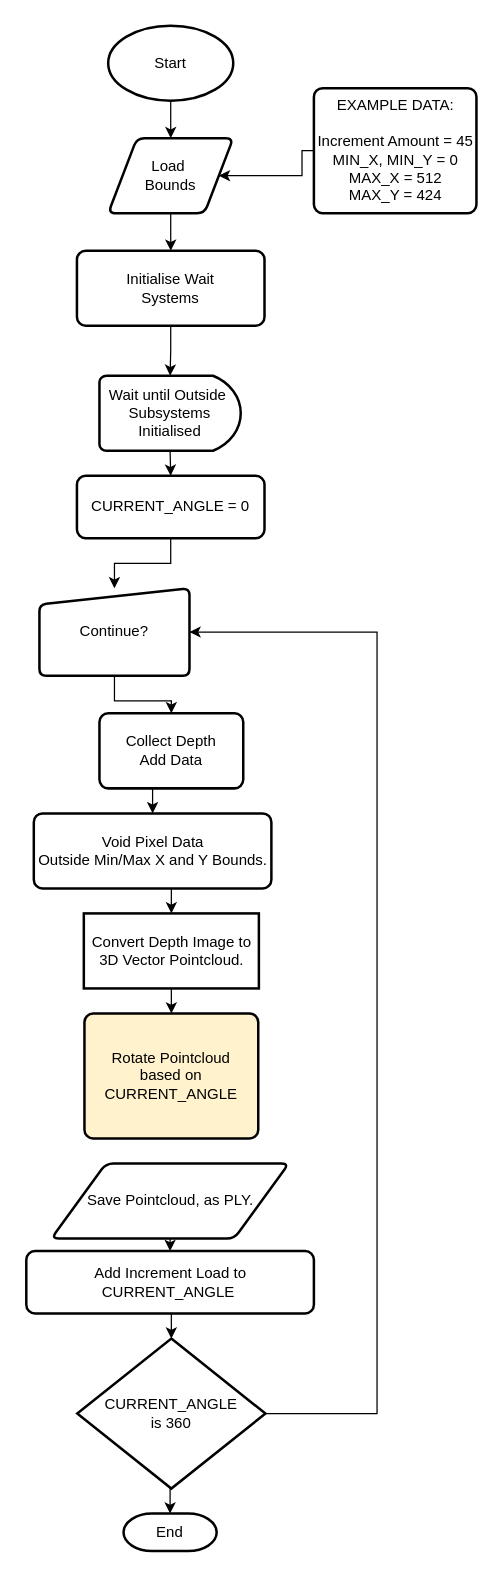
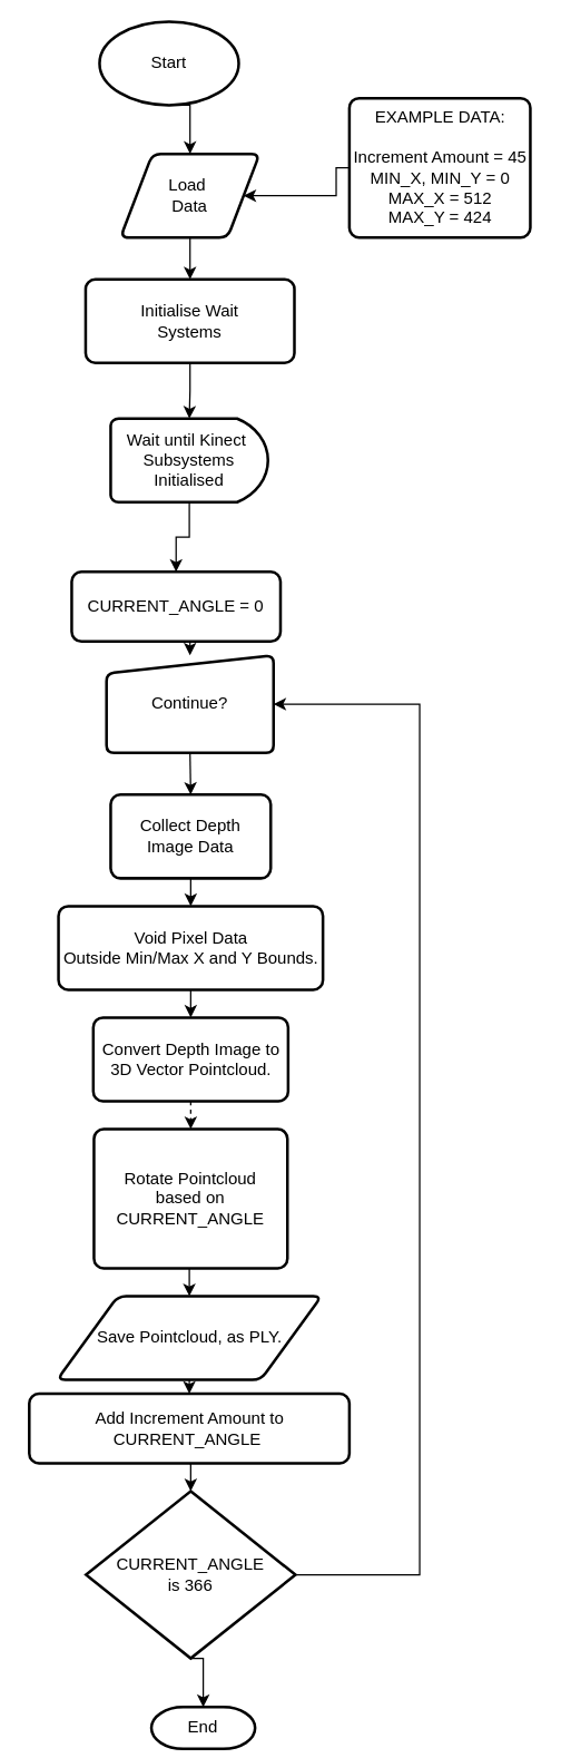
  <mxCell id="0" />
  <mxCell id="1" parent="0" />
  <mxCell id="2" style="edgeStyle=orthogonalEdgeStyle;rounded=0;orthogonalLoop=1;jettySize=auto;html=1;exitX=0.5;exitY=1;exitDx=0;exitDy=0;exitPerimeter=0;entryX=0.5;entryY=0;entryDx=0;entryDy=0;" edge="1" parent="1" source="3" target="7"><mxGeometry relative="1" as="geometry" /></mxCell>
- <mxCell id="3" value="Start" style="strokeWidth=2;html=1;shape=mxgraph.flowchart.start_1;whiteSpace=wrap;" vertex="1" parent="1"><mxGeometry x="86" y="20" width="100" height="60" as="geometry" /></mxCell>
+ <mxCell id="3" value="Start" style="strokeWidth=2;html=1;shape=mxgraph.flowchart.start_1;whiteSpace=wrap;" vertex="1" parent="1"><mxGeometry x="71" y="15" width="100" height="60" as="geometry" /></mxCell>
  <mxCell id="4" style="edgeStyle=orthogonalEdgeStyle;rounded=0;orthogonalLoop=1;jettySize=auto;html=1;exitX=0.5;exitY=1;exitDx=0;exitDy=0;entryX=0.5;entryY=0;entryDx=0;entryDy=0;" edge="1" parent="1" source="5" target="15"><mxGeometry relative="1" as="geometry" /></mxCell>
- <mxCell id="5" value="Continue?" style="html=1;strokeWidth=2;shape=manualInput;whiteSpace=wrap;rounded=1;size=13;arcSize=11;" vertex="1" parent="1"><mxGeometry x="31" y="470" width="120" height="70" as="geometry" /></mxCell>
+ <mxCell id="5" value="Continue?" style="html=1;strokeWidth=2;shape=manualInput;whiteSpace=wrap;rounded=1;size=13;arcSize=11;" vertex="1" parent="1"><mxGeometry x="76" y="470" width="120" height="70" as="geometry" /></mxCell>
  <mxCell id="6" style="edgeStyle=orthogonalEdgeStyle;rounded=0;orthogonalLoop=1;jettySize=auto;html=1;exitX=0.5;exitY=1;exitDx=0;exitDy=0;entryX=0.5;entryY=0;entryDx=0;entryDy=0;" edge="1" parent="1" source="7" target="11"><mxGeometry relative="1" as="geometry" /></mxCell>
- <mxCell id="7" value="Load&amp;nbsp;&lt;br&gt;Bounds" style="shape=parallelogram;html=1;strokeWidth=2;perimeter=parallelogramPerimeter;whiteSpace=wrap;rounded=1;arcSize=12;size=0.23;" vertex="1" parent="1"><mxGeometry x="86" y="110" width="100" height="60" as="geometry" /></mxCell>
+ <mxCell id="7" value="Load&amp;nbsp;&lt;br&gt;Data" style="shape=parallelogram;html=1;strokeWidth=2;perimeter=parallelogramPerimeter;whiteSpace=wrap;rounded=1;arcSize=12;size=0.23;" vertex="1" parent="1"><mxGeometry x="86" y="110" width="100" height="60" as="geometry" /></mxCell>
  <mxCell id="8" style="edgeStyle=orthogonalEdgeStyle;rounded=0;orthogonalLoop=1;jettySize=auto;html=1;exitX=0;exitY=0.5;exitDx=0;exitDy=0;entryX=1;entryY=0.5;entryDx=0;entryDy=0;" edge="1" parent="1" source="9" target="7"><mxGeometry relative="1" as="geometry"><Array as="points"><mxPoint x="251" y="120" /><mxPoint x="241" y="120" /><mxPoint x="241" y="140" /></Array></mxGeometry></mxCell>
  <mxCell id="9" value="EXAMPLE DATA:&lt;br&gt;&lt;br&gt;Increment Amount = 45&lt;br&gt;MIN_X, MIN_Y = 0&lt;br&gt;MAX_X = 512&lt;br&gt;MAX_Y = 424" style="rounded=1;whiteSpace=wrap;html=1;absoluteArcSize=1;arcSize=14;strokeWidth=2;" vertex="1" parent="1"><mxGeometry x="250.5" y="70" width="130" height="100" as="geometry" /></mxCell>
  <mxCell id="10" style="edgeStyle=orthogonalEdgeStyle;rounded=0;orthogonalLoop=1;jettySize=auto;html=1;exitX=0.5;exitY=1;exitDx=0;exitDy=0;entryX=0.5;entryY=0;entryDx=0;entryDy=0;entryPerimeter=0;" edge="1" parent="1" source="11" target="19"><mxGeometry relative="1" as="geometry" /></mxCell>
  <mxCell id="11" value="Initialise Wait&lt;br&gt;Systems" style="rounded=1;whiteSpace=wrap;html=1;absoluteArcSize=1;arcSize=14;strokeWidth=2;" vertex="1" parent="1"><mxGeometry x="61" y="200" width="150" height="60" as="geometry" /></mxCell>
  <mxCell id="12" style="edgeStyle=orthogonalEdgeStyle;rounded=0;orthogonalLoop=1;jettySize=auto;html=1;exitX=0.5;exitY=1;exitDx=0;exitDy=0;entryX=0.5;entryY=0;entryDx=0;entryDy=0;" edge="1" parent="1" source="13" target="5"><mxGeometry relative="1" as="geometry" /></mxCell>
- <mxCell id="13" value="CURRENT_ANGLE = 0" style="rounded=1;whiteSpace=wrap;html=1;absoluteArcSize=1;arcSize=14;strokeWidth=2;" vertex="1" parent="1"><mxGeometry x="61" y="380" width="150" height="50" as="geometry" /></mxCell>
+ <mxCell id="13" value="CURRENT_ANGLE = 0" style="rounded=1;whiteSpace=wrap;html=1;absoluteArcSize=1;arcSize=14;strokeWidth=2;" vertex="1" parent="1"><mxGeometry x="51" y="410" width="150" height="50" as="geometry" /></mxCell>
  <mxCell id="14" style="edgeStyle=orthogonalEdgeStyle;rounded=0;orthogonalLoop=1;jettySize=auto;html=1;exitX=0.5;exitY=1;exitDx=0;exitDy=0;entryX=0.5;entryY=0;entryDx=0;entryDy=0;" edge="1" parent="1" source="15" target="21"><mxGeometry relative="1" as="geometry" /></mxCell>
- <mxCell id="15" value="Collect Depth&lt;br&gt;Add Data" style="rounded=1;whiteSpace=wrap;html=1;absoluteArcSize=1;arcSize=14;strokeWidth=2;" vertex="1" parent="1"><mxGeometry x="79" y="570" width="115" height="60" as="geometry" /></mxCell>
- <mxCell id="16" style="edgeStyle=orthogonalEdgeStyle;rounded=0;orthogonalLoop=1;jettySize=auto;html=1;exitX=0.5;exitY=1;exitDx=0;exitDy=0;entryX=0.5;entryY=0;entryDx=0;entryDy=0;" edge="1" parent="1" source="17" target="23"><mxGeometry relative="1" as="geometry" /></mxCell>
- <mxCell id="17" value="Convert Depth Image to 3D Vector Pointcloud." style="whiteSpace=wrap;html=1;absoluteArcSize=1;arcSize=14;strokeWidth=2;rounded=0;" vertex="1" parent="1"><mxGeometry x="66.5" y="730" width="140" height="60" as="geometry" /></mxCell>
+ <mxCell id="15" value="Collect Depth&lt;br&gt;Image Data" style="rounded=1;whiteSpace=wrap;html=1;absoluteArcSize=1;arcSize=14;strokeWidth=2;" vertex="1" parent="1"><mxGeometry x="79" y="570" width="115" height="60" as="geometry" /></mxCell>
+ <mxCell id="16" style="edgeStyle=orthogonalEdgeStyle;rounded=0;orthogonalLoop=1;jettySize=auto;html=1;exitX=0.5;exitY=1;exitDx=0;exitDy=0;entryX=0.5;entryY=0;entryDx=0;entryDy=0;dashed=1;" edge="1" parent="1" source="17" target="23"><mxGeometry relative="1" as="geometry" /></mxCell>
+ <mxCell id="17" value="Convert Depth Image to 3D Vector Pointcloud." style="rounded=1;whiteSpace=wrap;html=1;absoluteArcSize=1;arcSize=14;strokeWidth=2;" vertex="1" parent="1"><mxGeometry x="66.5" y="730" width="140" height="60" as="geometry" /></mxCell>
  <mxCell id="18" style="edgeStyle=orthogonalEdgeStyle;rounded=0;orthogonalLoop=1;jettySize=auto;html=1;exitX=0.5;exitY=1;exitDx=0;exitDy=0;exitPerimeter=0;entryX=0.5;entryY=0;entryDx=0;entryDy=0;" edge="1" parent="1" source="19" target="13"><mxGeometry relative="1" as="geometry" /></mxCell>
- <mxCell id="19" value="Wait until Outside&amp;nbsp;&lt;br&gt;Subsystems Initialised" style="strokeWidth=2;html=1;shape=mxgraph.flowchart.delay;whiteSpace=wrap;" vertex="1" parent="1"><mxGeometry x="79" y="300" width="113" height="60" as="geometry" /></mxCell>
+ <mxCell id="19" value="Wait until Kinect&amp;nbsp;&lt;br&gt;Subsystems Initialised" style="strokeWidth=2;html=1;shape=mxgraph.flowchart.delay;whiteSpace=wrap;" vertex="1" parent="1"><mxGeometry x="79" y="300" width="113" height="60" as="geometry" /></mxCell>
  <mxCell id="20" style="edgeStyle=orthogonalEdgeStyle;rounded=0;orthogonalLoop=1;jettySize=auto;html=1;exitX=0.5;exitY=1;exitDx=0;exitDy=0;entryX=0.5;entryY=0;entryDx=0;entryDy=0;" edge="1" parent="1" source="21" target="17"><mxGeometry relative="1" as="geometry" /></mxCell>
- <mxCell id="21" value="Void Pixel Data&lt;br&gt;Outside Min/Max X and Y Bounds." style="rounded=1;whiteSpace=wrap;html=1;absoluteArcSize=1;arcSize=14;strokeWidth=2;" vertex="1" parent="1"><mxGeometry x="26.5" y="650" width="190" height="60" as="geometry" /></mxCell>
- <mxCell id="23" value="Rotate Pointcloud&lt;br&gt;based on&lt;br&gt;CURRENT_ANGLE" style="rounded=1;whiteSpace=wrap;html=1;absoluteArcSize=1;arcSize=14;strokeWidth=2;fillColor=#fff2cc;" vertex="1" parent="1"><mxGeometry x="67" y="810" width="139" height="100" as="geometry" /></mxCell>
+ <mxCell id="21" value="Void Pixel Data&lt;br&gt;Outside Min/Max X and Y Bounds." style="rounded=1;whiteSpace=wrap;html=1;absoluteArcSize=1;arcSize=14;strokeWidth=2;" vertex="1" parent="1"><mxGeometry x="41.5" y="650" width="190" height="60" as="geometry" /></mxCell>
+ <mxCell id="22" style="edgeStyle=orthogonalEdgeStyle;rounded=0;orthogonalLoop=1;jettySize=auto;html=1;exitX=0.5;exitY=1;exitDx=0;exitDy=0;entryX=0.5;entryY=0;entryDx=0;entryDy=0;" edge="1" parent="1" source="23" target="25"><mxGeometry relative="1" as="geometry" /></mxCell>
+ <mxCell id="23" value="Rotate Pointcloud&lt;br&gt;based on&lt;br&gt;CURRENT_ANGLE" style="rounded=1;whiteSpace=wrap;html=1;absoluteArcSize=1;arcSize=14;strokeWidth=2;" vertex="1" parent="1"><mxGeometry x="67" y="810" width="139" height="100" as="geometry" /></mxCell>
  <mxCell id="24" style="edgeStyle=orthogonalEdgeStyle;rounded=0;orthogonalLoop=1;jettySize=auto;html=1;exitX=0.5;exitY=1;exitDx=0;exitDy=0;entryX=0.5;entryY=0;entryDx=0;entryDy=0;" edge="1" parent="1" source="25" target="27"><mxGeometry relative="1" as="geometry" /></mxCell>
  <mxCell id="25" value="Save Pointcloud, as PLY." style="shape=parallelogram;html=1;strokeWidth=2;perimeter=parallelogramPerimeter;whiteSpace=wrap;rounded=1;arcSize=12;size=0.23;" vertex="1" parent="1"><mxGeometry x="40.5" y="930" width="190" height="60" as="geometry" /></mxCell>
  <mxCell id="26" style="edgeStyle=orthogonalEdgeStyle;rounded=0;orthogonalLoop=1;jettySize=auto;html=1;exitX=0.5;exitY=1;exitDx=0;exitDy=0;entryX=0.5;entryY=0;entryDx=0;entryDy=0;entryPerimeter=0;" edge="1" parent="1" source="27" target="30"><mxGeometry relative="1" as="geometry" /></mxCell>
- <mxCell id="27" value="Add Increment Load to CURRENT_ANGLE&amp;nbsp;" style="rounded=1;whiteSpace=wrap;html=1;absoluteArcSize=1;arcSize=14;strokeWidth=2;" vertex="1" parent="1"><mxGeometry x="20.5" y="1000" width="230" height="50" as="geometry" /></mxCell>
+ <mxCell id="27" value="Add Increment Amount to CURRENT_ANGLE&amp;nbsp;" style="rounded=1;whiteSpace=wrap;html=1;absoluteArcSize=1;arcSize=14;strokeWidth=2;" vertex="1" parent="1"><mxGeometry x="20.5" y="1000" width="230" height="50" as="geometry" /></mxCell>
  <mxCell id="28" style="edgeStyle=orthogonalEdgeStyle;rounded=0;orthogonalLoop=1;jettySize=auto;html=1;exitX=1;exitY=0.5;exitDx=0;exitDy=0;exitPerimeter=0;entryX=1;entryY=0.5;entryDx=0;entryDy=0;" edge="1" parent="1" source="30" target="5"><mxGeometry relative="1" as="geometry"><Array as="points"><mxPoint x="301" y="1130" /><mxPoint x="301" y="505" /></Array></mxGeometry></mxCell>
  <mxCell id="29" style="edgeStyle=orthogonalEdgeStyle;rounded=0;orthogonalLoop=1;jettySize=auto;html=1;exitX=0.5;exitY=1;exitDx=0;exitDy=0;exitPerimeter=0;entryX=0.5;entryY=0;entryDx=0;entryDy=0;entryPerimeter=0;" edge="1" parent="1" source="30" target="31"><mxGeometry relative="1" as="geometry" /></mxCell>
- <mxCell id="30" value="CURRENT_ANGLE&lt;br&gt;is 360" style="strokeWidth=2;html=1;shape=mxgraph.flowchart.decision;whiteSpace=wrap;" vertex="1" parent="1"><mxGeometry x="61.25" y="1070" width="150.5" height="120" as="geometry" /></mxCell>
- <mxCell id="31" value="End" style="strokeWidth=2;html=1;shape=mxgraph.flowchart.terminator;whiteSpace=wrap;" vertex="1" parent="1"><mxGeometry x="98.25" y="1210" width="74.5" height="30" as="geometry" /></mxCell>
+ <mxCell id="30" value="CURRENT_ANGLE&lt;br&gt;is 366" style="strokeWidth=2;html=1;shape=mxgraph.flowchart.decision;whiteSpace=wrap;" vertex="1" parent="1"><mxGeometry x="61.25" y="1070" width="150.5" height="120" as="geometry" /></mxCell>
+ <mxCell id="31" value="End" style="strokeWidth=2;html=1;shape=mxgraph.flowchart.terminator;whiteSpace=wrap;" vertex="1" parent="1"><mxGeometry x="108.25" y="1225" width="74.5" height="30" as="geometry" /></mxCell>
